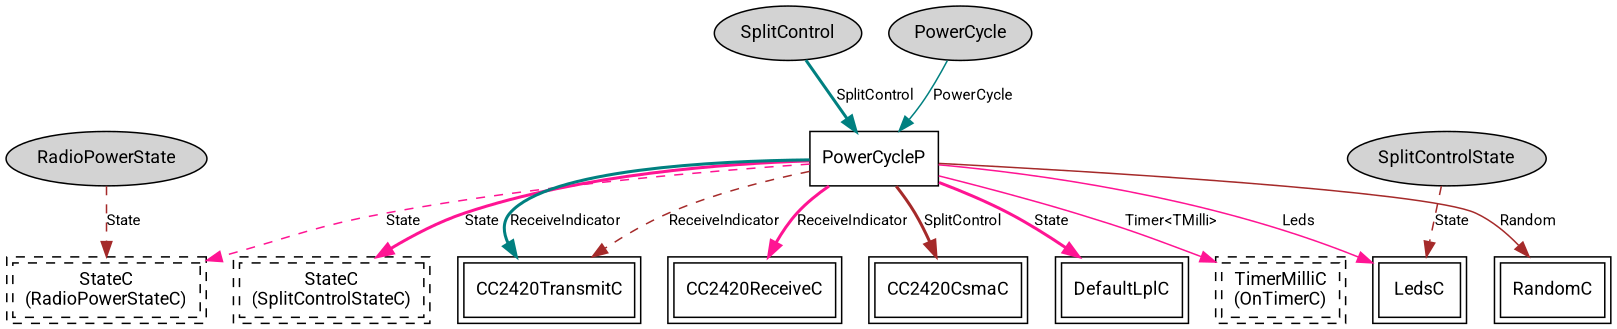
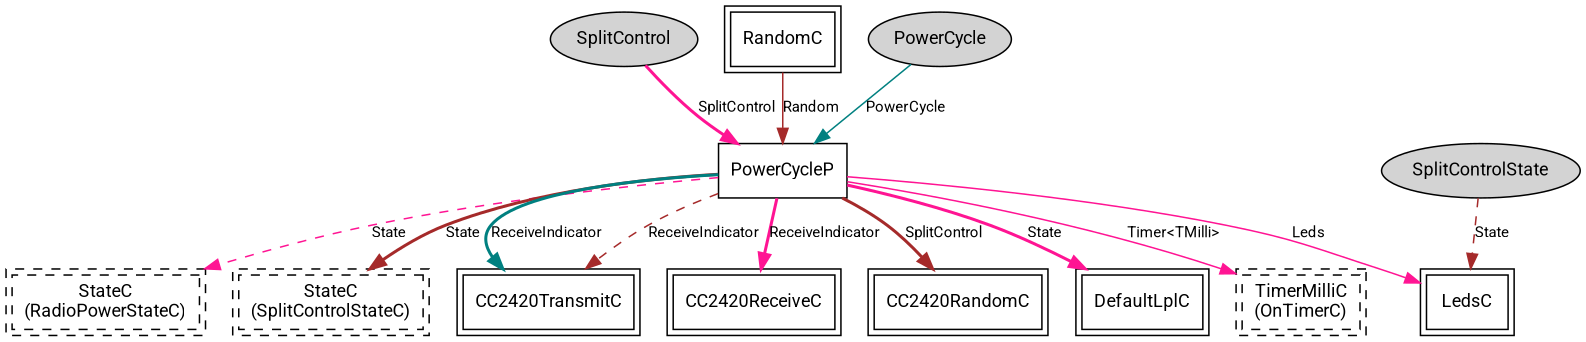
  digraph {
    fontname=Roboto
    node [fontname=Roboto fontsize=12 shape=box peripheries=2]
    edge [color=deeppink fontname=Roboto fontsize=10 style=bold]
    n1 [label=SplitControl shape=ellipse style=filled peripheries=""]
    PowerCycleP [peripheries=""]
    n3 [label="StateC\n(RadioPowerStateC)" style=dashed]
    n4 [label="StateC\n(SplitControlStateC)" style=dashed]
    CC2420TransmitC
    CC2420ReceiveC
-   CC2420CsmaC
+   CC2420CsmaC [label=CC2420RandomC]
    DefaultLplC
    n9 [label="TimerMilliC\n(OnTimerC)" style=dashed]
    LedsC
    RandomC
-   n12 [label=RadioPowerState shape=ellipse style=filled peripheries=""]
    n13 [label=SplitControlState shape=ellipse style=filled peripheries=""]
    n14 [label=PowerCycle shape=ellipse style=filled peripheries=""]
-   n1 -> PowerCycleP [color=teal label=SplitControl]
+   n1 -> PowerCycleP [label=SplitControl]
    PowerCycleP -> n3 [label=State style=dashed]
-   PowerCycleP -> n4 [label=State]
+   PowerCycleP -> n4 [color=brown label=State]
    PowerCycleP -> CC2420TransmitC [color=teal label=ReceiveIndicator]
    PowerCycleP -> CC2420TransmitC [color=brown label=ReceiveIndicator style=dashed]
    PowerCycleP -> CC2420ReceiveC [label=ReceiveIndicator]
    PowerCycleP -> CC2420CsmaC [color=brown label=SplitControl]
    PowerCycleP -> DefaultLplC [label=State]
    PowerCycleP -> n9 [label="Timer<TMilli>" style=solid]
    PowerCycleP -> LedsC [label=Leds style=solid]
-   PowerCycleP -> RandomC [color=brown label=Random style=solid]
-   n12 -> n3 [color=brown label=State style=dashed]
+   RandomC -> PowerCycleP [color=brown label=Random style=solid]
    n13 -> LedsC [color=brown label=State style=dashed]
    n14 -> PowerCycleP [color=teal label=PowerCycle style=solid]
  }
